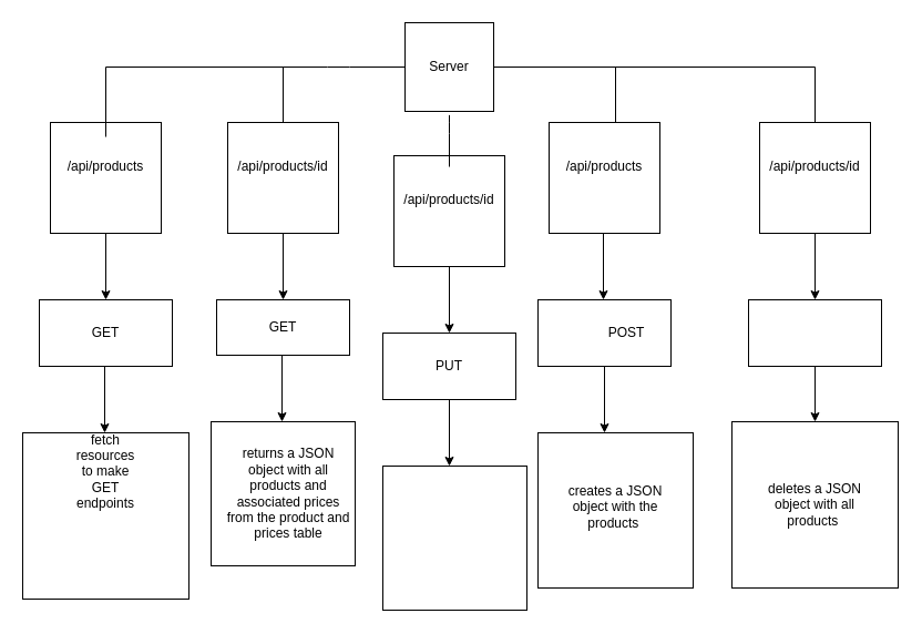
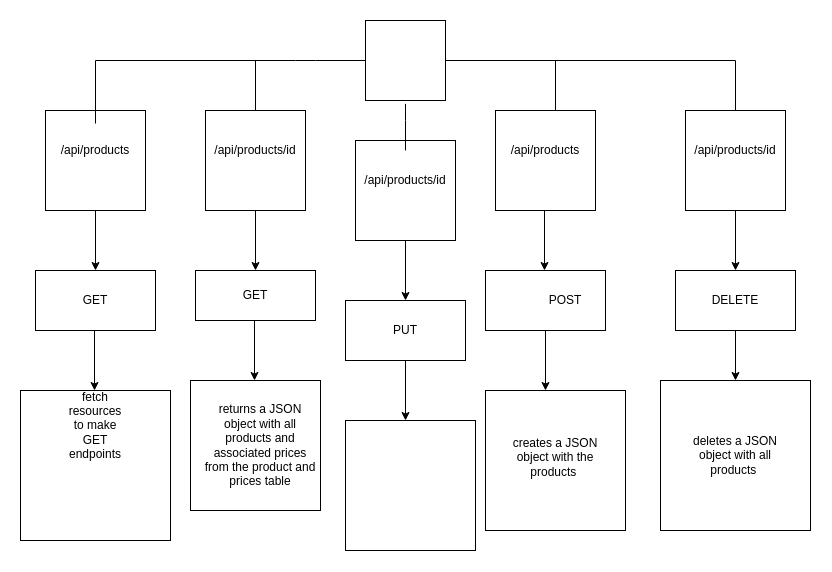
  <mxCell id="0" />
  <mxCell id="1" parent="0" />
  <mxCell id="2" value="" style="whiteSpace=wrap;html=1;aspect=fixed;" vertex="1" parent="1"><mxGeometry x="365" y="20" width="80" height="80" as="geometry" /></mxCell>
- <mxCell id="3" value="Server&lt;br&gt;" style="text;html=1;strokeColor=none;fillColor=none;align=center;verticalAlign=middle;whiteSpace=wrap;rounded=0;" vertex="1" parent="1"><mxGeometry x="385" y="50" width="40" height="20" as="geometry" /></mxCell>
  <mxCell id="4" value="" style="endArrow=none;html=1;entryX=0;entryY=0.5;entryDx=0;entryDy=0;" edge="1" parent="1" target="2"><mxGeometry width="50" height="50" relative="1" as="geometry"><mxPoint x="95" y="60" as="sourcePoint" /><mxPoint x="365" y="50" as="targetPoint" /><Array as="points"><mxPoint x="305" y="60" /></Array></mxGeometry></mxCell>
  <mxCell id="5" value="" style="endArrow=none;html=1;" edge="1" parent="1"><mxGeometry width="50" height="50" relative="1" as="geometry"><mxPoint x="445" y="60" as="sourcePoint" /><mxPoint x="735" y="60" as="targetPoint" /></mxGeometry></mxCell>
  <mxCell id="6" value="" style="whiteSpace=wrap;html=1;aspect=fixed;" vertex="1" parent="1"><mxGeometry x="45" y="110" width="100" height="100" as="geometry" /></mxCell>
  <mxCell id="7" value="" style="whiteSpace=wrap;html=1;aspect=fixed;" vertex="1" parent="1"><mxGeometry x="205" y="110" width="100" height="100" as="geometry" /></mxCell>
  <mxCell id="8" value="" style="endArrow=none;html=1;" edge="1" parent="1"><mxGeometry width="50" height="50" relative="1" as="geometry"><mxPoint x="95" y="123" as="sourcePoint" /><mxPoint x="95" y="60" as="targetPoint" /></mxGeometry></mxCell>
  <mxCell id="9" value="" style="endArrow=none;html=1;" edge="1" parent="1"><mxGeometry width="50" height="50" relative="1" as="geometry"><mxPoint x="255" y="110" as="sourcePoint" /><mxPoint x="255" y="60" as="targetPoint" /></mxGeometry></mxCell>
  <mxCell id="10" value="" style="endArrow=none;html=1;exitX=0.625;exitY=0;exitDx=0;exitDy=0;exitPerimeter=0;" edge="1" parent="1"><mxGeometry width="50" height="50" relative="1" as="geometry"><mxPoint x="555" y="110" as="sourcePoint" /><mxPoint x="555" y="60" as="targetPoint" /></mxGeometry></mxCell>
  <mxCell id="11" value="" style="endArrow=none;html=1;" edge="1" parent="1"><mxGeometry width="50" height="50" relative="1" as="geometry"><mxPoint x="735" y="110" as="sourcePoint" /><mxPoint x="735" y="60" as="targetPoint" /></mxGeometry></mxCell>
  <mxCell id="12" value="/api/products" style="text;html=1;strokeColor=none;fillColor=none;align=center;verticalAlign=middle;whiteSpace=wrap;rounded=0;" vertex="1" parent="1"><mxGeometry x="75" y="140" width="40" height="20" as="geometry" /></mxCell>
  <mxCell id="13" value="/api/products/id" style="text;html=1;strokeColor=none;fillColor=none;align=center;verticalAlign=middle;whiteSpace=wrap;rounded=0;" vertex="1" parent="1"><mxGeometry x="235" y="140" width="40" height="20" as="geometry" /></mxCell>
  <mxCell id="14" value="" style="whiteSpace=wrap;html=1;aspect=fixed;" vertex="1" parent="1"><mxGeometry x="495" y="110" width="100" height="100" as="geometry" /></mxCell>
  <mxCell id="15" value="" style="whiteSpace=wrap;html=1;aspect=fixed;" vertex="1" parent="1"><mxGeometry x="685" y="110" width="100" height="100" as="geometry" /></mxCell>
  <mxCell id="16" value="/api/products" style="text;html=1;strokeColor=none;fillColor=none;align=center;verticalAlign=middle;whiteSpace=wrap;rounded=0;" vertex="1" parent="1"><mxGeometry x="525" y="140" width="40" height="20" as="geometry" /></mxCell>
  <mxCell id="17" value="/api/products/id" style="text;html=1;strokeColor=none;fillColor=none;align=center;verticalAlign=middle;whiteSpace=wrap;rounded=0;" vertex="1" parent="1"><mxGeometry x="715" y="140" width="40" height="20" as="geometry" /></mxCell>
  <mxCell id="18" value="" style="whiteSpace=wrap;html=1;aspect=fixed;" vertex="1" parent="1"><mxGeometry x="355" y="140" width="100" height="100" as="geometry" /></mxCell>
  <mxCell id="19" value="/api/products/id" style="text;html=1;strokeColor=none;fillColor=none;align=center;verticalAlign=middle;whiteSpace=wrap;rounded=0;" vertex="1" parent="1"><mxGeometry x="385" y="170" width="40" height="20" as="geometry" /></mxCell>
  <mxCell id="20" value="" style="endArrow=none;html=1;" edge="1" parent="1"><mxGeometry width="50" height="50" relative="1" as="geometry"><mxPoint x="405" y="150" as="sourcePoint" /><mxPoint x="405" y="110" as="targetPoint" /><Array as="points"><mxPoint x="405" y="130" /><mxPoint x="405" y="100" /></Array></mxGeometry></mxCell>
  <mxCell id="21" value="" style="endArrow=classic;html=1;" edge="1" parent="1" source="6"><mxGeometry width="50" height="50" relative="1" as="geometry"><mxPoint x="85" y="280" as="sourcePoint" /><mxPoint x="95" y="270" as="targetPoint" /></mxGeometry></mxCell>
  <mxCell id="22" value="" style="endArrow=classic;html=1;" edge="1" parent="1"><mxGeometry width="50" height="50" relative="1" as="geometry"><mxPoint x="255" y="210" as="sourcePoint" /><mxPoint x="255" y="270" as="targetPoint" /></mxGeometry></mxCell>
  <mxCell id="23" value="" style="endArrow=classic;html=1;" edge="1" parent="1"><mxGeometry width="50" height="50" relative="1" as="geometry"><mxPoint x="405" y="240" as="sourcePoint" /><mxPoint x="405" y="300" as="targetPoint" /></mxGeometry></mxCell>
  <mxCell id="24" value="" style="endArrow=classic;html=1;" edge="1" parent="1"><mxGeometry width="50" height="50" relative="1" as="geometry"><mxPoint x="544" y="210" as="sourcePoint" /><mxPoint x="544" y="270" as="targetPoint" /></mxGeometry></mxCell>
  <mxCell id="25" value="" style="endArrow=classic;html=1;" edge="1" parent="1"><mxGeometry width="50" height="50" relative="1" as="geometry"><mxPoint x="735" y="210" as="sourcePoint" /><mxPoint x="735" y="270" as="targetPoint" /></mxGeometry></mxCell>
  <mxCell id="26" value="" style="rounded=0;whiteSpace=wrap;html=1;" vertex="1" parent="1"><mxGeometry x="35" y="270" width="120" height="60" as="geometry" /></mxCell>
  <mxCell id="27" value="" style="rounded=0;whiteSpace=wrap;html=1;" vertex="1" parent="1"><mxGeometry x="195" y="270" width="120" height="50" as="geometry" /></mxCell>
  <mxCell id="28" value="" style="rounded=0;whiteSpace=wrap;html=1;" vertex="1" parent="1"><mxGeometry x="345" y="300" width="120" height="60" as="geometry" /></mxCell>
  <mxCell id="29" value="" style="rounded=0;whiteSpace=wrap;html=1;" vertex="1" parent="1"><mxGeometry x="485" y="270" width="120" height="60" as="geometry" /></mxCell>
  <mxCell id="30" value="" style="rounded=0;whiteSpace=wrap;html=1;" vertex="1" parent="1"><mxGeometry x="675" y="270" width="120" height="60" as="geometry" /></mxCell>
  <mxCell id="31" value="GE&lt;span style=&quot;color: rgba(0 , 0 , 0 , 0) ; font-family: monospace ; font-size: 0px ; white-space: nowrap&quot;&gt;%3CmxGraphModel%3E%3Croot%3E%3CmxCell%20id%3D%220%22%2F%3E%3CmxCell%20id%3D%221%22%20parent%3D%220%22%2F%3E%3CmxCell%20id%3D%222%22%20value%3D%22%22%20style%3D%22rounded%3D0%3BwhiteSpace%3Dwrap%3Bhtml%3D1%3B%22%20vertex%3D%221%22%20parent%3D%221%22%3E%3CmxGeometry%20x%3D%2230%22%20y%3D%22330%22%20width%3D%22120%22%20height%3D%2260%22%20as%3D%22geometry%22%2F%3E%3C%2FmxCell%3E%3C%2Froot%3E%3C%2FmxGraphModel%&lt;/span&gt;&lt;span style=&quot;color: rgba(0 , 0 , 0 , 0) ; font-family: monospace ; font-size: 0px ; white-space: nowrap&quot;&gt;%3CmxGraphModel%3E%3Croot%3E%3CmxCell%20id%3D%220%22%2F%3E%3CmxCell%20id%3D%221%22%20parent%3D%220%22%2F%3E%3CmxCell%20id%3D%222%22%20value%3D%22%22%20style%3D%22rounded%3D0%3BwhiteSpace%3Dwrap%3Bhtml%3D1%3B%22%20vertex%3D%221%22%20parent%3D%221%22%3E%3CmxGeometry%20x%3D%2230%22%20y%3D%22330%22%20width%3D%22120%22%20height%3D%2260%22%20as%3D%22geometry%22%2F%3E%3C%2FmxCell%3E%3C%2Froot%3E%3C%2FmxGraphModel%3&lt;/span&gt;T&lt;span style=&quot;color: rgba(0 , 0 , 0 , 0) ; font-family: monospace ; font-size: 0px ; white-space: nowrap&quot;&gt;%3CmxGraphModel%3E%3Croot%3E%3CmxCell%20id%3D%220%22%2F%3E%3CmxCell%20id%3D%221%22%20parent%3D%220%22%2F%3E%3CmxCell%20id%3D%222%22%20value%3D%22%22%20style%3D%22rounded%3D0%3BwhiteSpace%3Dwrap%3Bhtml%3D1%3B%22%20vertex%3D%221%22%20parent%3D%221%22%3E%3CmxGeometry%20x%3D%2230%22%20y%3D%22330%22%20width%3D%22120%22%20height%3D%2260%22%20as%3D%22geometry%22%2F%3E%3C%2FmxCell%3E%3C%2Froot%3E%3C%2FmxGraphModel%3E&lt;/span&gt;" style="text;html=1;strokeColor=none;fillColor=none;align=center;verticalAlign=middle;whiteSpace=wrap;rounded=0;" vertex="1" parent="1"><mxGeometry x="75" y="290" width="40" height="20" as="geometry" /></mxCell>
  <mxCell id="32" value="GE&lt;span style=&quot;color: rgba(0 , 0 , 0 , 0) ; font-family: monospace ; font-size: 0px ; white-space: nowrap&quot;&gt;%3CmxGraphModel%3E%3Croot%3E%3CmxCell%20id%3D%220%22%2F%3E%3CmxCell%20id%3D%221%22%20parent%3D%220%22%2F%3E%3CmxCell%20id%3D%222%22%20value%3D%22%22%20style%3D%22rounded%3D0%3BwhiteSpace%3Dwrap%3Bhtml%3D1%3B%22%20vertex%3D%221%22%20parent%3D%221%22%3E%3CmxGeometry%20x%3D%2230%22%20y%3D%22330%22%20width%3D%22120%22%20height%3D%2260%22%20as%3D%22geometry%22%2F%3E%3C%2FmxCell%3E%3C%2Froot%3E%3C%2FmxGraphModel%&lt;/span&gt;&lt;span style=&quot;color: rgba(0 , 0 , 0 , 0) ; font-family: monospace ; font-size: 0px ; white-space: nowrap&quot;&gt;%3CmxGraphModel%3E%3Croot%3E%3CmxCell%20id%3D%220%22%2F%3E%3CmxCell%20id%3D%221%22%20parent%3D%220%22%2F%3E%3CmxCell%20id%3D%222%22%20value%3D%22%22%20style%3D%22rounded%3D0%3BwhiteSpace%3Dwrap%3Bhtml%3D1%3B%22%20vertex%3D%221%22%20parent%3D%221%22%3E%3CmxGeometry%20x%3D%2230%22%20y%3D%22330%22%20width%3D%22120%22%20height%3D%2260%22%20as%3D%22geometry%22%2F%3E%3C%2FmxCell%3E%3C%2Froot%3E%3C%2FmxGraphModel%3&lt;/span&gt;T&lt;span style=&quot;color: rgba(0 , 0 , 0 , 0) ; font-family: monospace ; font-size: 0px ; white-space: nowrap&quot;&gt;%3CmxGraphModel%3E%3Croot%3E%3CmxCell%20id%3D%220%22%2F%3E%3CmxCell%20id%3D%221%22%20parent%3D%220%22%2F%3E%3CmxCell%20id%3D%222%22%20value%3D%22%22%20style%3D%22rounded%3D0%3BwhiteSpace%3Dwrap%3Bhtml%3D1%3B%22%20vertex%3D%221%22%20parent%3D%221%22%3E%3CmxGeometry%20x%3D%2230%22%20y%3D%22330%22%20width%3D%22120%22%20height%3D%2260%22%20as%3D%22geometry%22%2F%3E%3C%2FmxCell%3E%3C%2Froot%3E%3C%2FmxGraphModel%3E&lt;/span&gt;" style="text;html=1;strokeColor=none;fillColor=none;align=center;verticalAlign=middle;whiteSpace=wrap;rounded=0;" vertex="1" parent="1"><mxGeometry x="235" y="285" width="40" height="20" as="geometry" /></mxCell>
  <mxCell id="33" value="PUT" style="text;html=1;strokeColor=none;fillColor=none;align=center;verticalAlign=middle;whiteSpace=wrap;rounded=0;" vertex="1" parent="1"><mxGeometry x="385" y="320" width="40" height="20" as="geometry" /></mxCell>
  <mxCell id="34" value="POST" style="text;html=1;strokeColor=none;fillColor=none;align=center;verticalAlign=middle;whiteSpace=wrap;rounded=0;" vertex="1" parent="1"><mxGeometry x="545" y="290" width="40" height="20" as="geometry" /></mxCell>
+ <mxCell id="35" value="DELETE" style="text;html=1;strokeColor=none;fillColor=none;align=center;verticalAlign=middle;whiteSpace=wrap;rounded=0;" vertex="1" parent="1"><mxGeometry x="715" y="290" width="40" height="20" as="geometry" /></mxCell>
  <mxCell id="36" value="" style="endArrow=classic;html=1;" edge="1" parent="1"><mxGeometry width="50" height="50" relative="1" as="geometry"><mxPoint x="94" y="330" as="sourcePoint" /><mxPoint x="94" y="390" as="targetPoint" /></mxGeometry></mxCell>
  <mxCell id="37" value="" style="endArrow=classic;html=1;" edge="1" parent="1"><mxGeometry width="50" height="50" relative="1" as="geometry"><mxPoint x="254" y="320" as="sourcePoint" /><mxPoint x="254" y="380" as="targetPoint" /></mxGeometry></mxCell>
  <mxCell id="38" value="" style="endArrow=classic;html=1;" edge="1" parent="1"><mxGeometry width="50" height="50" relative="1" as="geometry"><mxPoint x="405" y="360" as="sourcePoint" /><mxPoint x="405" y="420" as="targetPoint" /></mxGeometry></mxCell>
  <mxCell id="39" value="" style="endArrow=classic;html=1;" edge="1" parent="1"><mxGeometry width="50" height="50" relative="1" as="geometry"><mxPoint x="545" y="330" as="sourcePoint" /><mxPoint x="545" y="390" as="targetPoint" /></mxGeometry></mxCell>
  <mxCell id="40" value="" style="endArrow=classic;html=1;" edge="1" parent="1" target="41"><mxGeometry width="50" height="50" relative="1" as="geometry"><mxPoint x="735" y="330" as="sourcePoint" /><mxPoint x="735" y="390" as="targetPoint" /></mxGeometry></mxCell>
  <mxCell id="41" value="" style="whiteSpace=wrap;html=1;aspect=fixed;" vertex="1" parent="1"><mxGeometry x="660" y="380" width="150" height="150" as="geometry" /></mxCell>
  <mxCell id="42" value="" style="whiteSpace=wrap;html=1;aspect=fixed;" vertex="1" parent="1"><mxGeometry x="20" y="390" width="150" height="150" as="geometry" /></mxCell>
  <mxCell id="43" value="fetch resources to make GET endpoints" style="text;html=1;strokeColor=none;fillColor=none;align=center;verticalAlign=middle;whiteSpace=wrap;rounded=0;" vertex="1" parent="1"><mxGeometry x="75" y="415" width="40" height="20" as="geometry" /></mxCell>
  <mxCell id="44" value="" style="whiteSpace=wrap;html=1;aspect=fixed;" vertex="1" parent="1"><mxGeometry x="485" y="390" width="140" height="140" as="geometry" /></mxCell>
  <mxCell id="45" value="" style="whiteSpace=wrap;html=1;aspect=fixed;" vertex="1" parent="1"><mxGeometry x="345" y="420" width="130" height="130" as="geometry" /></mxCell>
  <mxCell id="46" value="" style="whiteSpace=wrap;html=1;aspect=fixed;" vertex="1" parent="1"><mxGeometry x="190" y="380" width="130" height="130" as="geometry" /></mxCell>
  <mxCell id="47" value="returns a JSON object with all products and associated prices from the product and prices table" style="text;html=1;strokeColor=none;fillColor=none;align=center;verticalAlign=middle;whiteSpace=wrap;rounded=0;" vertex="1" parent="1"><mxGeometry x="200" y="407.5" width="120" height="75" as="geometry" /></mxCell>
  <mxCell id="48" value="deletes a JSON object with all products&amp;nbsp;" style="text;html=1;strokeColor=none;fillColor=none;align=center;verticalAlign=middle;whiteSpace=wrap;rounded=0;" vertex="1" parent="1"><mxGeometry x="675" y="417.5" width="120" height="75" as="geometry" /></mxCell>
  <mxCell id="49" value="creates a JSON object with the products&amp;nbsp;" style="text;html=1;strokeColor=none;fillColor=none;align=center;verticalAlign=middle;whiteSpace=wrap;rounded=0;" vertex="1" parent="1"><mxGeometry x="495" y="420" width="120" height="73" as="geometry" /></mxCell>
